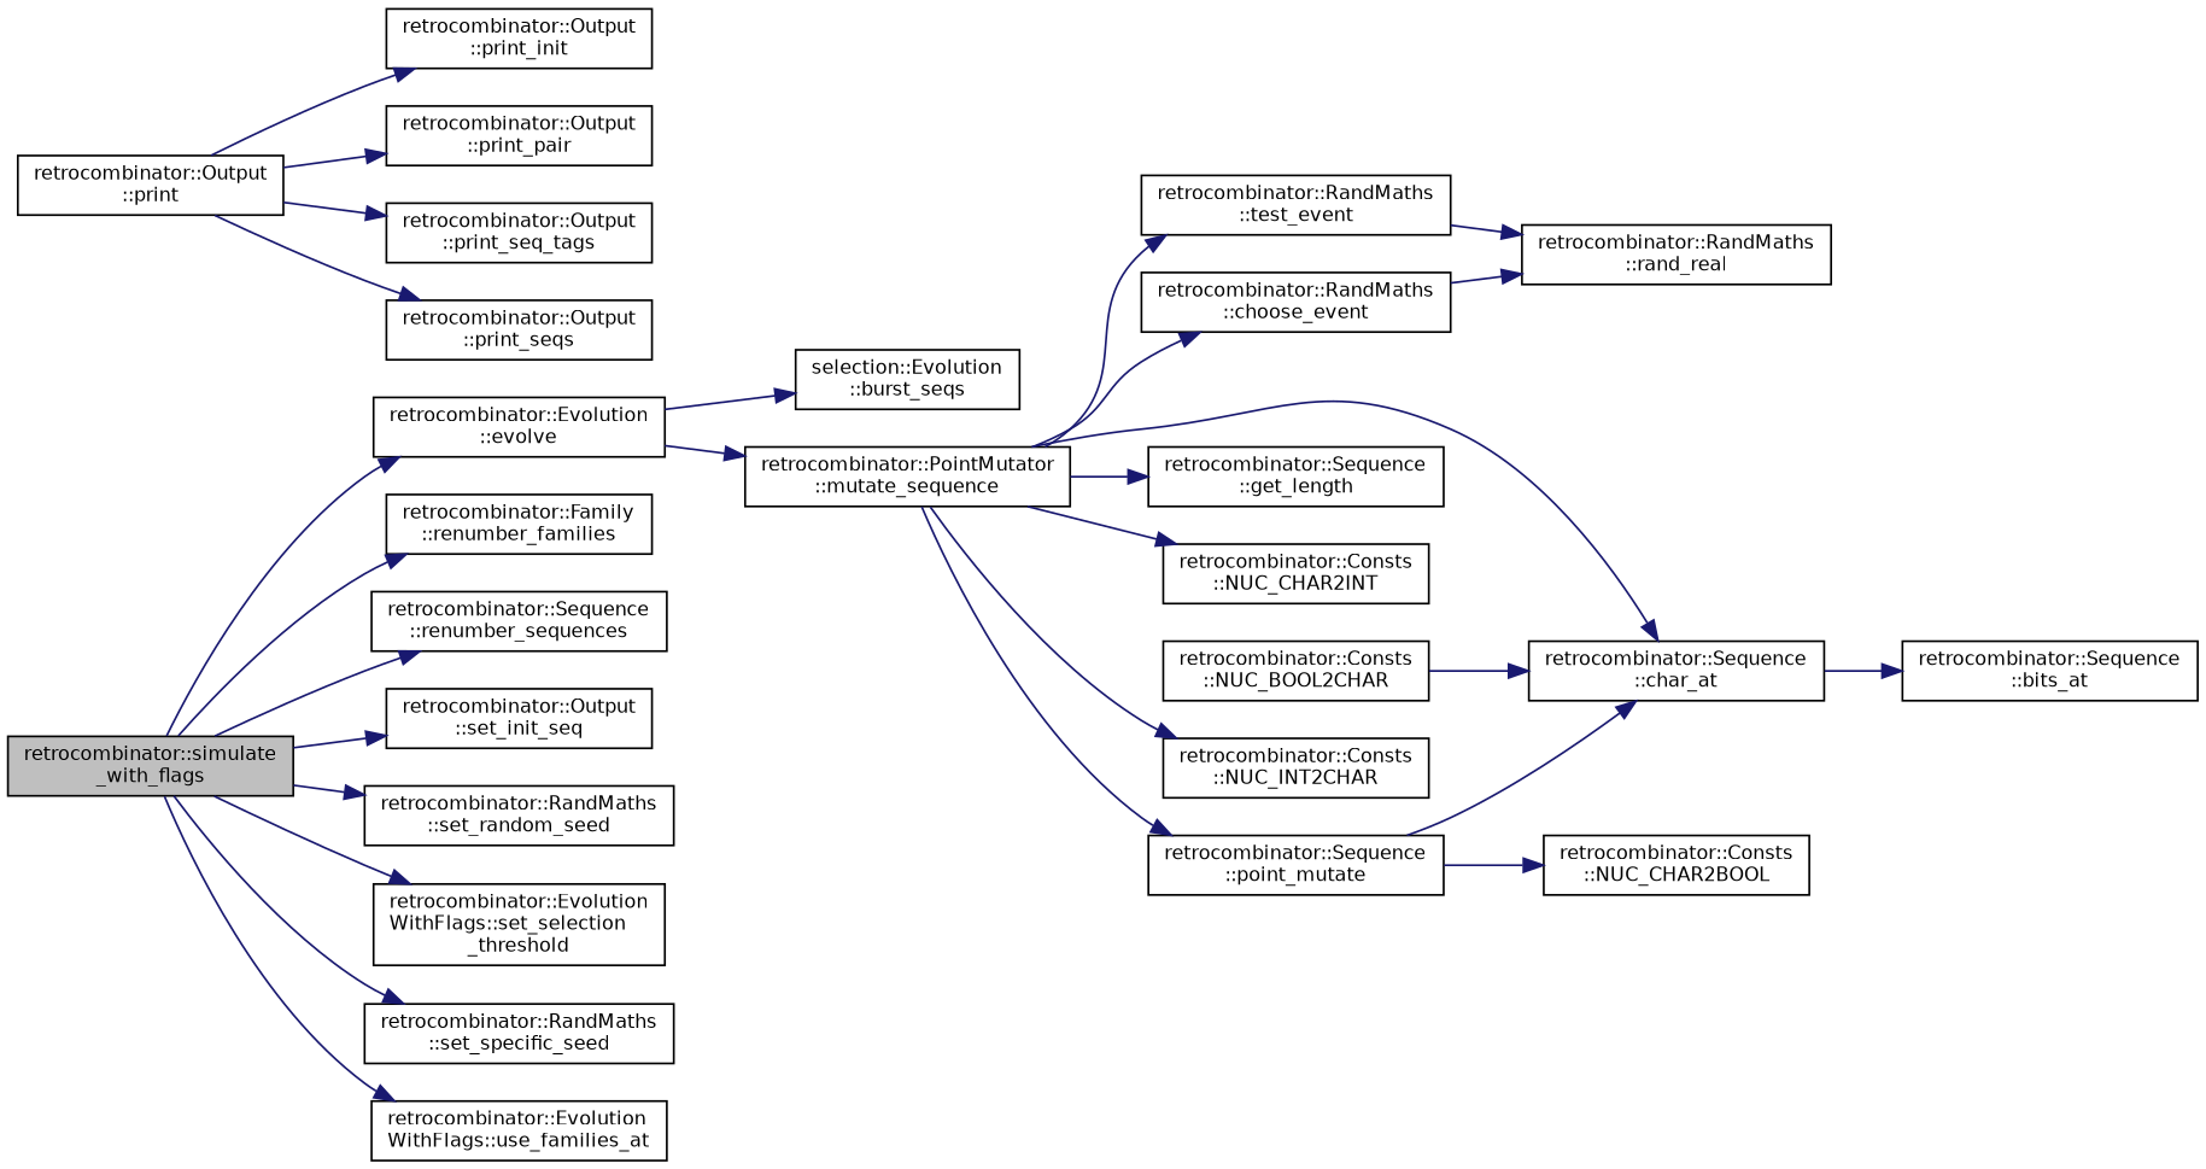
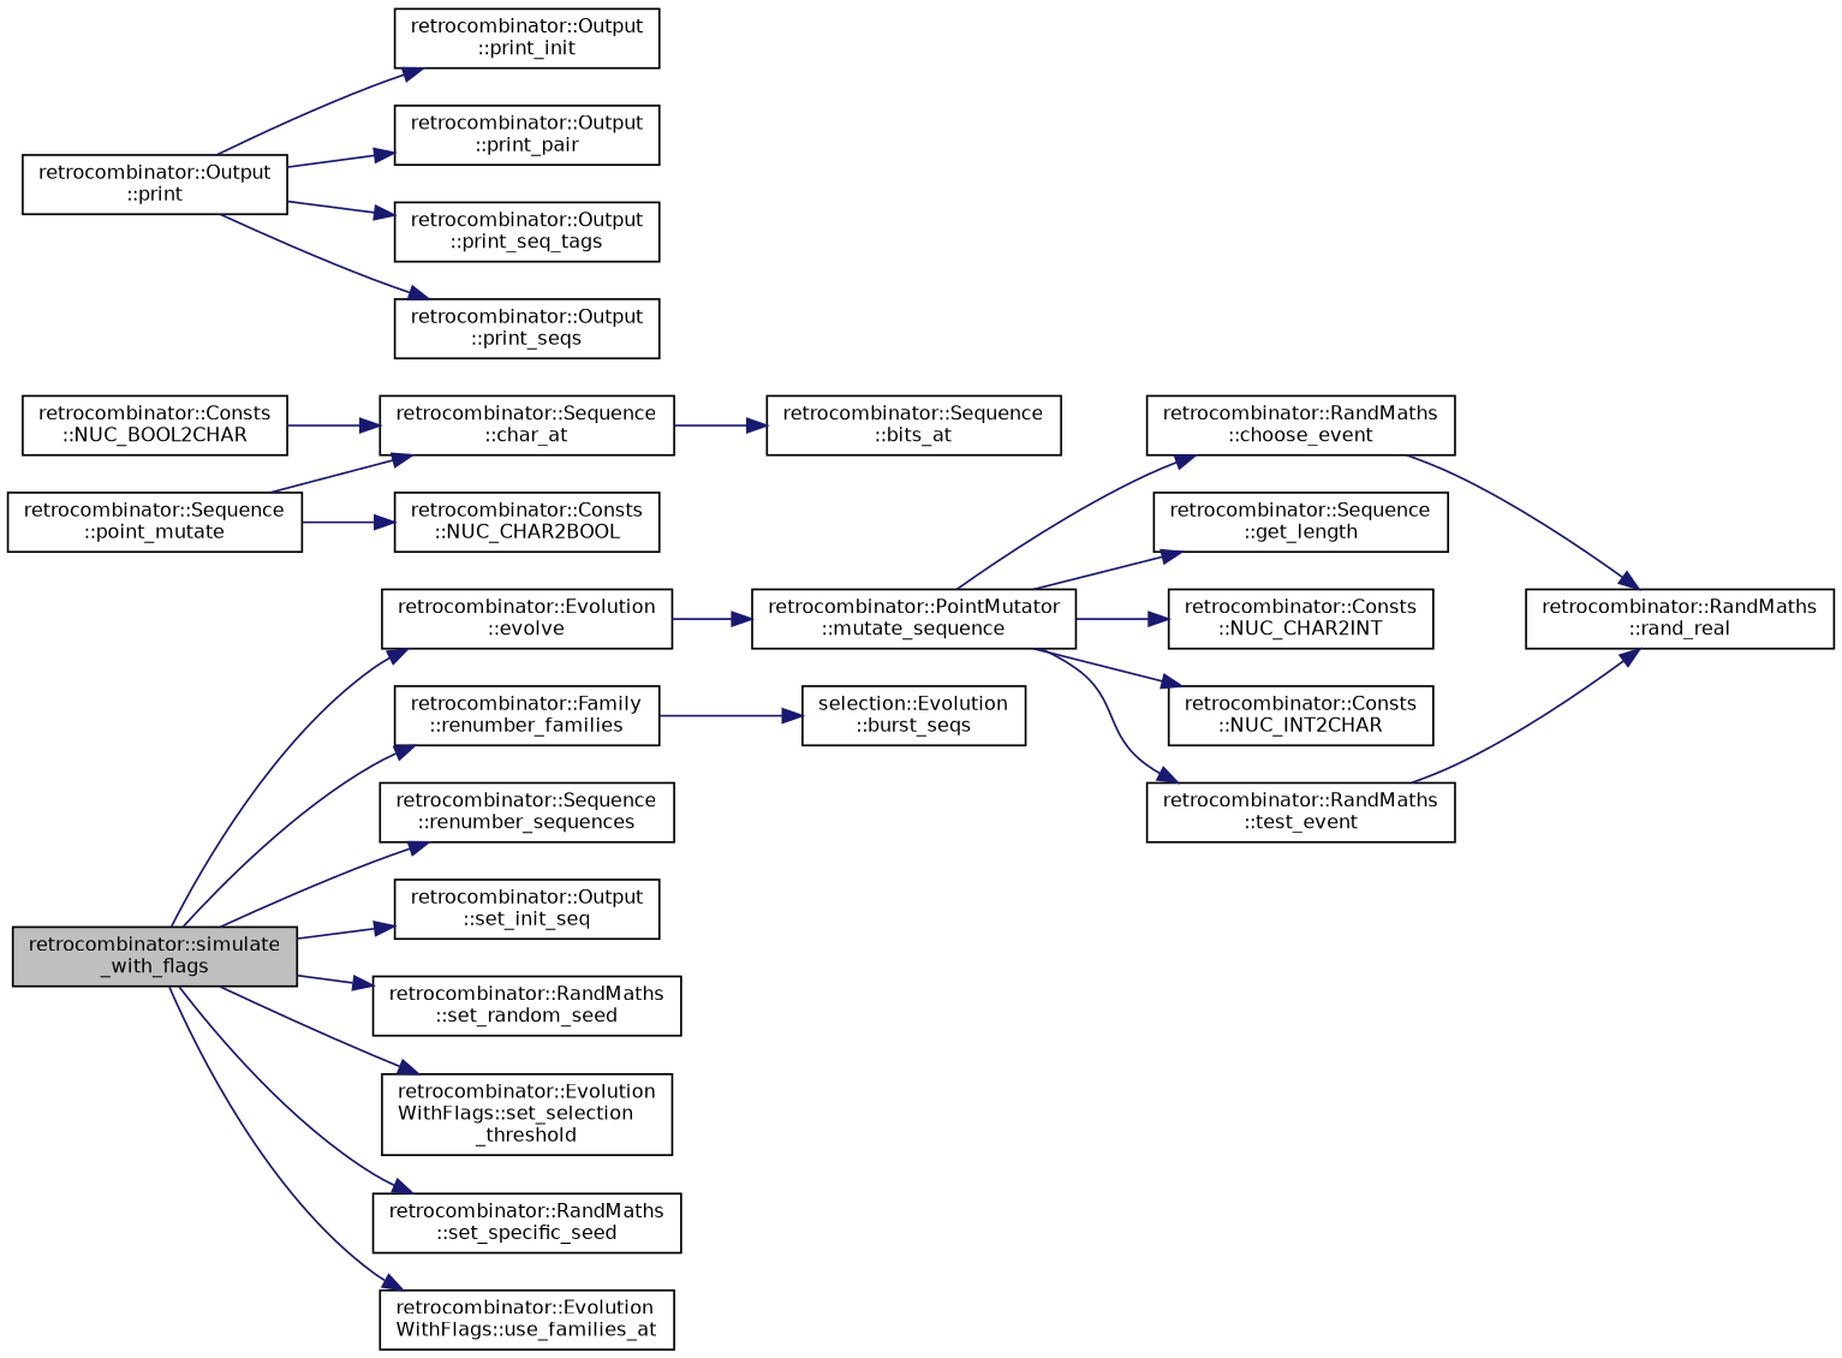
  digraph {
    rankdir=LR
    node [color=black fillcolor=white fontname=Helvetica fontsize=10 shape=record style=filled]
    edge [color=midnightblue fontname=Helvetica fontsize=10 labelfontname=Helvetica labelfontsize=10 style=solid]
    n1 [fillcolor=grey75 fontcolor=black height=0.2 label="retrocombinator::simulate\l_with_flags" width=0.4]
    n2 [height=0.2 label="retrocombinator::Evolution\l::evolve" width=0.4]
    n3 [height=0.2 label="retrocombinator::Family\l::renumber_families" width=0.4]
    n4 [height=0.2 label="retrocombinator::Sequence\l::renumber_sequences" width=0.4]
    n5 [height=0.2 label="retrocombinator::Output\l::set_init_seq" width=0.4]
    n6 [height=0.2 label="retrocombinator::RandMaths\l::set_random_seed" width=0.4]
    n7 [height=0.2 label="retrocombinator::Evolution\lWithFlags::set_selection\l_threshold" width=0.4]
    n8 [height=0.2 label="retrocombinator::RandMaths\l::set_specific_seed" width=0.4]
    n9 [height=0.2 label="retrocombinator::Evolution\lWithFlags::use_families_at" width=0.4]
    n10 [height=0.2 label="selection::Evolution\l::burst_seqs" width=0.4]
    n11 [height=0.2 label="retrocombinator::PointMutator\l::mutate_sequence" width=0.4]
    n12 [height=0.2 label="retrocombinator::Sequence\l::char_at" width=0.4]
    n13 [height=0.2 label="retrocombinator::RandMaths\l::choose_event" width=0.4]
    n14 [height=0.2 label="retrocombinator::Sequence\l::get_length" width=0.4]
    n15 [height=0.2 label="retrocombinator::Consts\l::NUC_CHAR2INT" width=0.4]
    n16 [height=0.2 label="retrocombinator::Consts\l::NUC_INT2CHAR" width=0.4]
    n17 [height=0.2 label="retrocombinator::Sequence\l::point_mutate" width=0.4]
    n18 [height=0.2 label="retrocombinator::RandMaths\l::test_event" width=0.4]
    n19 [height=0.2 label="retrocombinator::Output\l::print" width=0.4]
    n20 [height=0.2 label="retrocombinator::Output\l::print_init" width=0.4]
    n21 [height=0.2 label="retrocombinator::Output\l::print_pair" width=0.4]
    n22 [height=0.2 label="retrocombinator::Output\l::print_seq_tags" width=0.4]
    n23 [height=0.2 label="retrocombinator::Output\l::print_seqs" width=0.4]
    n24 [height=0.2 label="retrocombinator::Sequence\l::bits_at" width=0.4]
    n25 [height=0.2 label="retrocombinator::RandMaths\l::rand_real" width=0.4]
    n26 [height=0.2 label="retrocombinator::Consts\l::NUC_CHAR2BOOL" width=0.4]
    n27 [height=0.2 label="retrocombinator::Consts\l::NUC_BOOL2CHAR" width=0.4]
    n1 -> n2
    n1 -> n3
    n1 -> n4
    n1 -> n5
    n1 -> n6
    n1 -> n7
    n1 -> n8
    n1 -> n9
-   n2 -> n10
+   n3 -> n10
    n2 -> n11
-   n11 -> n12
    n11 -> n13
    n11 -> n14
    n11 -> n15
    n11 -> n16
-   n11 -> n17
    n11 -> n18
    n12 -> n24
    n13 -> n25
    n17 -> n12
    n17 -> n26
    n18 -> n25
    n19 -> n20
    n19 -> n21
    n19 -> n22
    n19 -> n23
    n27 -> n12
  }
